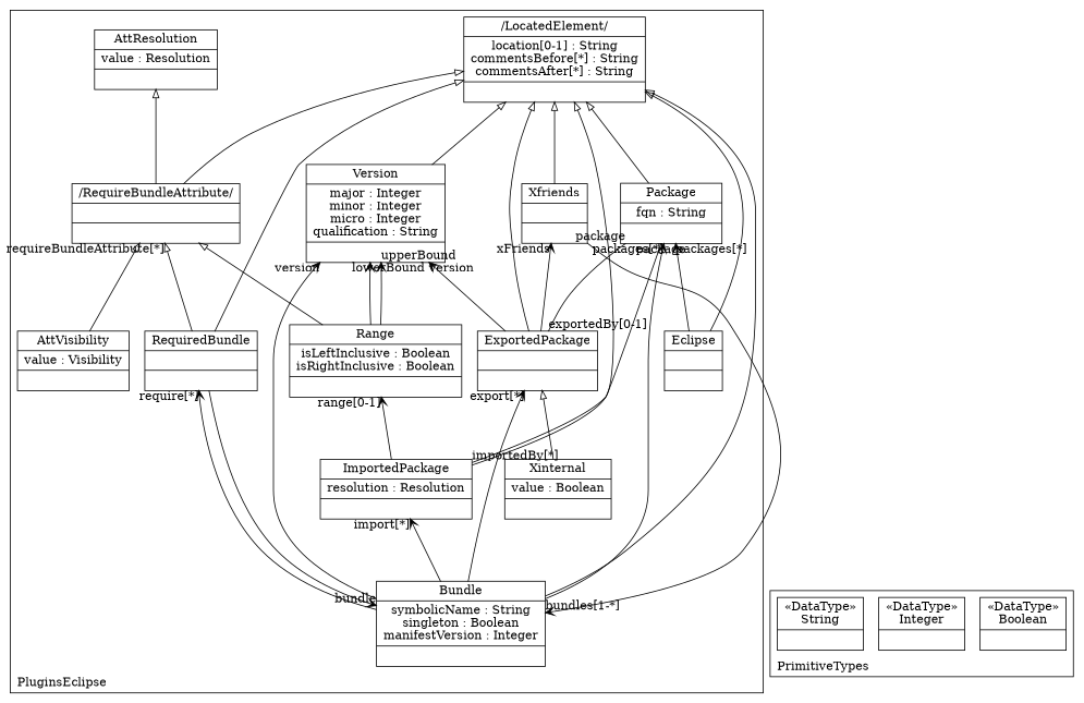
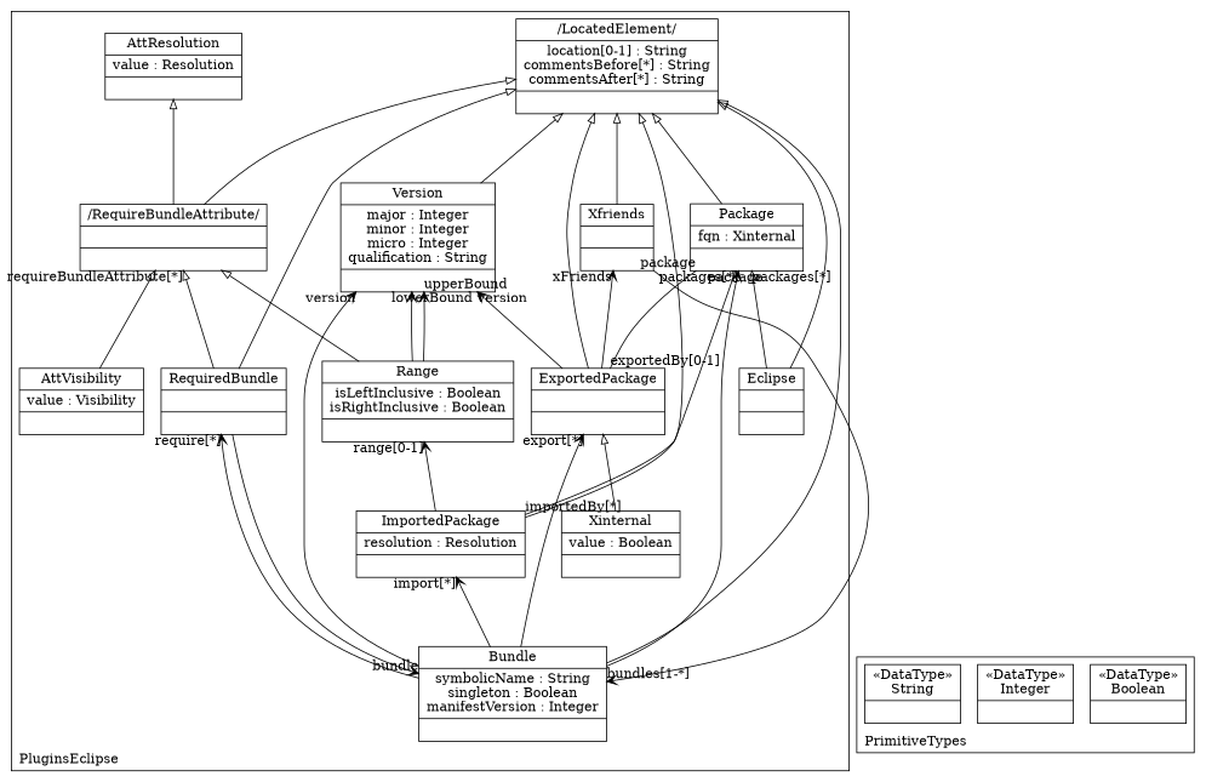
  digraph {
    compound=true
    labeljust=l
    labelloc=t
    nodeSep=0.75
    rankdir=BT
    node [shape=record]
    edge [arrowhead=onormal constraint=true group=LocatedElement minlen=2]
    n1 [label="{/LocatedElement/|location[0-1] : String\ncommentsBefore[*] : String\ncommentsAfter[*] : String| }"]
    n2 [label="{Eclipse| | }"]
    n3 [label="{Bundle|symbolicName : String\nsingleton : Boolean\nmanifestVersion : Integer| }"]
-   n4 [label="{Package|fqn : String| }"]
+   n4 [label="{Package|fqn : Xinternal| }"]
    n5 [label="{RequiredBundle| | }"]
    n6 [label="{Version|major : Integer\nminor : Integer\nmicro : Integer\nqualification : String| }"]
    n7 [label="{ExportedPackage| | }"]
    n8 [label="{ImportedPackage|resolution : Resolution| }"]
    n9 [label="{/RequireBundleAttribute/| | }"]
    n10 [label="{Xfriends| | }"]
    n11 [label="{Range|isLeftInclusive : Boolean\nisRightInclusive : Boolean| }"]
    n12 [label="{AttResolution|value : Resolution| }"]
    n13 [label="{AttVisibility|value : Visibility| }"]
    n14 [label="{Xinternal|value : Boolean| }"]
    n15 [label="{&#171;DataType&#187;\nBoolean|}"]
    n16 [label="{&#171;DataType&#187;\nInteger|}"]
    n17 [label="{&#171;DataType&#187;\nString|}"]
    subgraph cluster_1 {
      color=black
      label=PluginsEclipse
      n1
      n2
      n3
      n4
      n5
      n6
      n7
      n8
      n9
      n10
      n11
      n12
      n13
      n14
    }
    subgraph cluster_2 {
      color=black
      label=PrimitiveTypes
      n15
      n16
      n17
    }
    n2 -> n1
-   n2 -> n4 [arrowhead=vee arrowtail=diamond group=Package headlabel="packages[*]"]
+   n2 -> n4 [arrowtail=diamond group=Package headlabel="packages[*]"]
    n3 -> n1
    n3 -> n4 [arrowhead=vee arrowtail=diamond group=Package headlabel="packages[*]"]
    n3 -> n5 [arrowhead=vee arrowtail=diamond group=RequiredBundle headlabel="require[*]"]
    n3 -> n6 [arrowhead=vee arrowtail=diamond group=Version headlabel=version]
    n3 -> n7 [arrowhead=vee arrowtail=diamond group=ExportedPackage headlabel="export[*]"]
    n3 -> n8 [arrowhead=vee arrowtail=diamond group=ImportedPackage headlabel="import[*]"]
    n4 -> n1
    n4 -> n7 [arrowhead=none arrowtail=none constraint=false group=ExportedPackage headlabel="exportedBy[0-1]" taillabel=package]
    n4 -> n8 [arrowhead=none arrowtail=none constraint=false group=ImportedPackage headlabel="importedBy[*]" taillabel=package]
    n5 -> n1
    n5 -> n3 [arrowhead=vee arrowtail=none constraint=false group=Bundle headlabel=bundle]
    n5 -> n9 [arrowtail=diamond group=RequireBundleAttribute headlabel="requireBundleAttribute[*]"]
    n6 -> n1
    n7 -> n1
    n7 -> n6 [arrowhead=vee arrowtail=diamond group=Version headlabel=version]
    n7 -> n10 [arrowhead=vee arrowtail=diamond group=Xfriends headlabel=xFriends]
    n8 -> n1
    n8 -> n11 [arrowhead=vee arrowtail=diamond group=Range headlabel="range[0-1]"]
    n9 -> n1
    n9 -> n12 [group=RequireBundleAttribute]
    n10 -> n1
    n10 -> n3 [arrowhead=vee arrowtail=none constraint=false group=Bundle headlabel="bundles[1-*]"]
    n11 -> n6 [arrowhead=vee arrowtail=diamond group=Version headlabel=lowerBound]
    n11 -> n6 [arrowhead=vee arrowtail=diamond group=Version headlabel=upperBound]
    n11 -> n9 [group=RequireBundleAttribute]
    n13 -> n9 [group=RequireBundleAttribute]
    n14 -> n7 [group=ExportedPackage]
  }
